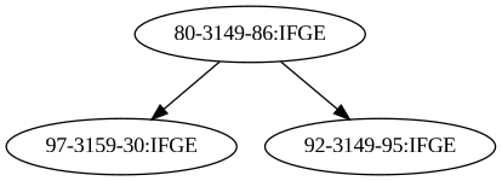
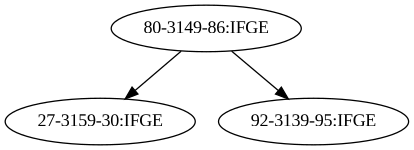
  digraph {
    fontname="Liberation Serif"
    node [fontname="Liberation Serif"]
    edge [fontname="Liberation Serif"]
    "80-3149-86:IFGE"
-   "27-3159-30:IFGE" [label="97-3159-30:IFGE"]
-   "92-3139-95:IFGE" [label="92-3149-95:IFGE"]
+   "27-3159-30:IFGE"
+   "92-3139-95:IFGE"
    "80-3149-86:IFGE" -> "27-3159-30:IFGE"
    "80-3149-86:IFGE" -> "92-3139-95:IFGE"
  }
